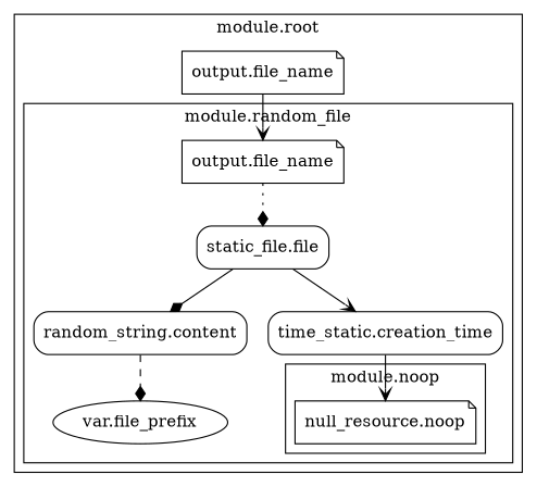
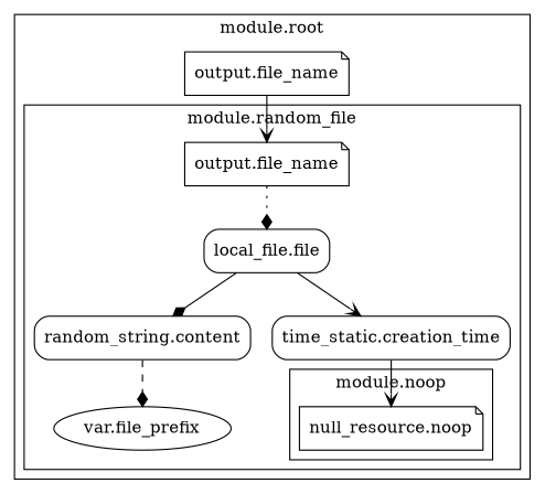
  digraph {
    compound=true
    newrank=true
    rankdir=TB
    node [shape=note style=rounded]
    edge [arrowhead=diamond style=solid]
    n1 [label="null_resource.noop"]
-   n2 [label="static_file.file" shape=box]
+   n2 [label="local_file.file" shape=box]
    n3 [label="random_string.content" shape=box]
    n4 [label="time_static.creation_time" shape=box]
    n5 [label="output.file_name" style=""]
    n6 [label="var.file_prefix" shape=ellipse style=""]
    n7 [label="output.file_name" style=""]
    subgraph cluster_1 {
      label="module.root"
      n7
      subgraph cluster_2 {
        label="module.random_file"
        n2
        n3
        n4
        n5
        n6
        subgraph cluster_3 {
          label="module.noop"
          n1
        }
      }
    }
    n2 -> n3
    n2 -> n4 [arrowhead=vee]
    n3 -> n6 [style=dashed]
    n4 -> n1 [arrowhead=vee]
    n5 -> n2 [style=dotted]
    n7 -> n5 [arrowhead=vee]
  }
